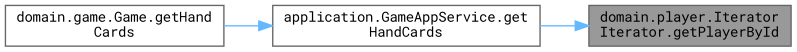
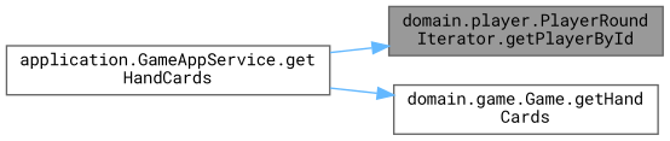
  digraph {
    fontname="Roboto Mono"
    rankdir=RL
    node [color=grey40 fillcolor=white fontname="Roboto Mono" fontsize=10 shape=box style=filled]
    edge [color=steelblue1 dir=back fontname="Roboto Mono" fontsize=10 labelfontname=Helvetica labelfontsize=10 style=solid]
-   n1 [color=gray40 fillcolor=grey60 fontcolor=black height=0.2 label="domain.player.Iterator\lIterator.getPlayerById" width=0.4]
+   n1 [color=gray40 fillcolor=grey60 fontcolor=black height=0.2 label="domain.player.PlayerRound\lIterator.getPlayerById" width=0.4]
    n2 [height=0.2 label="application.GameAppService.get\lHandCards" width=0.4]
    n3 [height=0.2 label="domain.game.Game.getHand\lCards" width=0.4]
    n1 -> n2
-   n2 -> n3
+   n3 -> n2
  }
